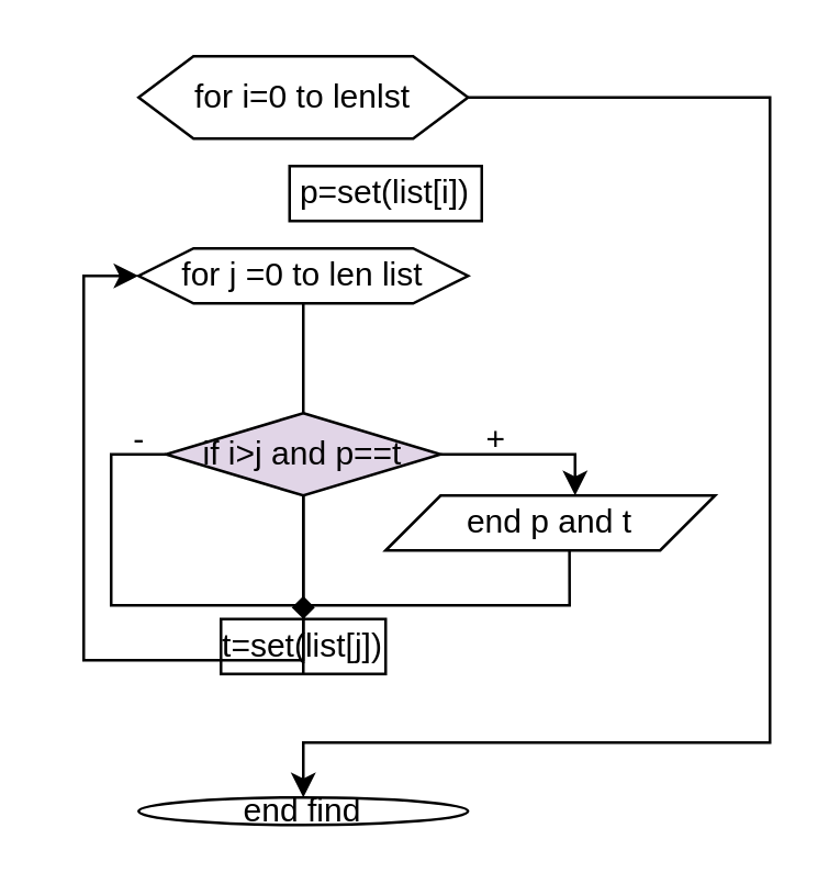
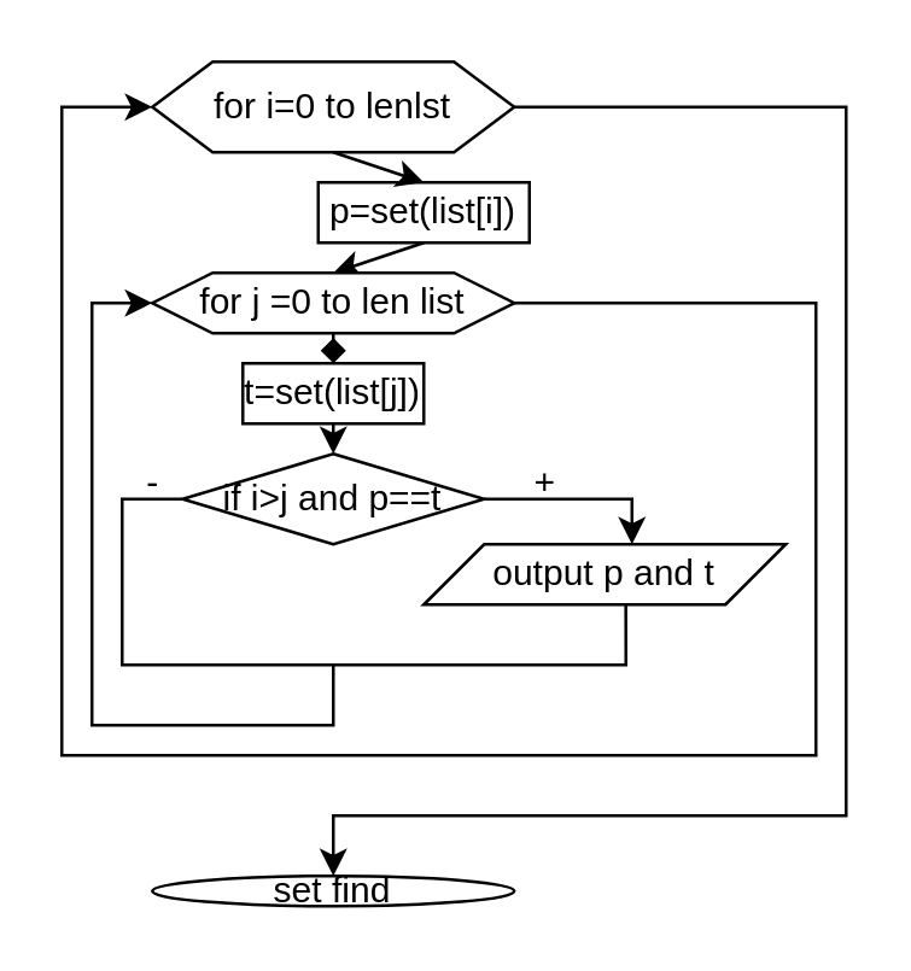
  <mxCell id="0" />
  <mxCell id="1" parent="0" />
  <mxCell id="2" value="for i=0 to lenlst" style="shape=hexagon;perimeter=hexagonPerimeter2;whiteSpace=wrap;html=1;fixedSize=1;" vertex="1" parent="1"><mxGeometry x="50" y="20" width="120" height="30" as="geometry" /></mxCell>
  <mxCell id="3" value="p=set(list[i])" style="rounded=0;whiteSpace=wrap;html=1;" vertex="1" parent="1"><mxGeometry x="105" y="60" width="70" height="20" as="geometry" /></mxCell>
+ <mxCell id="4" value="" style="endArrow=classic;html=1;rounded=0;exitX=0.5;exitY=1;exitDx=0;exitDy=0;entryX=0.5;entryY=0;entryDx=0;entryDy=0;" edge="1" parent="1" source="2" target="3"><mxGeometry width="50" height="50" relative="1" as="geometry"><mxPoint y="340" as="sourcePoint" x="-90" /><mxPoint x="-40" y="290" as="targetPoint" /></mxGeometry></mxCell>
+ <mxCell id="5" value="" style="endArrow=classic;html=1;rounded=0;exitX=0.5;exitY=1;exitDx=0;exitDy=0;entryX=0.5;entryY=0;entryDx=0;entryDy=0;" edge="1" parent="1" source="3" target="6"><mxGeometry width="50" height="50" relative="1" as="geometry"><mxPoint x="-50" y="240" as="sourcePoint" /><mxPoint x="0" y="190" as="targetPoint" /></mxGeometry></mxCell>
  <mxCell id="6" value="for j =0 to len list" style="shape=hexagon;perimeter=hexagonPerimeter2;whiteSpace=wrap;html=1;fixedSize=1;" vertex="1" parent="1"><mxGeometry x="50" y="90" width="120" height="20" as="geometry" /></mxCell>
  <mxCell id="7" value="" style="endArrow=diamond;html=1;rounded=0;exitX=0.5;exitY=1;exitDx=0;exitDy=0;entryX=0.5;entryY=0;entryDx=0;entryDy=0;" edge="1" parent="1" source="6" target="8"><mxGeometry width="50" height="50" relative="1" as="geometry"><mxPoint x="90" y="280" as="sourcePoint" /><mxPoint x="30" y="170" as="targetPoint" /><Array as="points" /></mxGeometry></mxCell>
- <mxCell id="8" value="t=set(list[j])" style="rounded=0;whiteSpace=wrap;html=1;" vertex="1" parent="1"><mxGeometry x="80" y="225" width="60" height="20" as="geometry" /></mxCell>
+ <mxCell id="8" value="t=set(list[j])" style="rounded=0;whiteSpace=wrap;html=1;" vertex="1" parent="1"><mxGeometry x="80" y="120" width="60" height="20" as="geometry" /></mxCell>
  <mxCell id="9" value="" style="endArrow=classic;html=1;rounded=0;exitX=0.5;exitY=1;exitDx=0;exitDy=0;entryX=0.5;entryY=0;entryDx=0;entryDy=0;" edge="1" parent="1" source="8" target="10"><mxGeometry width="50" height="50" relative="1" as="geometry"><mxPoint x="90" y="280" as="sourcePoint" /><mxPoint x="140" y="230" as="targetPoint" /></mxGeometry></mxCell>
- <mxCell id="10" value="if i&amp;gt;j and p==t" style="rhombus;whiteSpace=wrap;html=1;fillColor=#e1d5e7;" vertex="1" parent="1"><mxGeometry x="60" y="150" width="100" height="30" as="geometry" /></mxCell>
+ <mxCell id="10" value="if i&amp;gt;j and p==t" style="rhombus;whiteSpace=wrap;html=1;" vertex="1" parent="1"><mxGeometry x="60" y="150" width="100" height="30" as="geometry" /></mxCell>
  <mxCell id="11" value="" style="endArrow=classic;html=1;rounded=0;exitX=1;exitY=0.5;exitDx=0;exitDy=0;entryX=0.575;entryY=0;entryDx=0;entryDy=0;entryPerimeter=0;" edge="1" parent="1" source="10" target="12"><mxGeometry width="50" height="50" relative="1" as="geometry"><mxPoint x="210" y="260" as="sourcePoint" /><mxPoint x="260" y="210" as="targetPoint" /><Array as="points"><mxPoint x="209" y="165" /></Array></mxGeometry></mxCell>
- <mxCell id="12" value="end p and t" style="shape=parallelogram;perimeter=parallelogramPerimeter;whiteSpace=wrap;html=1;fixedSize=1;" vertex="1" parent="1"><mxGeometry x="140" y="180" width="120" height="20" as="geometry" /></mxCell>
+ <mxCell id="12" value="output p and t" style="shape=parallelogram;perimeter=parallelogramPerimeter;whiteSpace=wrap;html=1;fixedSize=1;" vertex="1" parent="1"><mxGeometry x="140" y="180" width="120" height="20" as="geometry" /></mxCell>
  <mxCell id="13" value="+" style="text;html=1;align=center;verticalAlign=middle;resizable=0;points=[];autosize=1;strokeColor=none;fillColor=none;" vertex="1" parent="1"><mxGeometry x="165" y="145" width="30" height="30" as="geometry" /></mxCell>
  <mxCell id="14" value="" style="endArrow=none;html=1;rounded=0;exitX=0;exitY=0.5;exitDx=0;exitDy=0;entryX=0.558;entryY=1;entryDx=0;entryDy=0;entryPerimeter=0;" edge="1" parent="1" source="10" target="12"><mxGeometry width="50" height="50" relative="1" as="geometry"><mxPoint x="-110" y="280" as="sourcePoint" /><mxPoint x="-60" y="230" as="targetPoint" /><Array as="points"><mxPoint x="40" y="165" /><mxPoint x="40" y="220" /><mxPoint x="207" y="220" /></Array></mxGeometry></mxCell>
  <mxCell id="15" value="-" style="text;html=1;align=center;verticalAlign=middle;resizable=0;points=[];autosize=1;strokeColor=none;fillColor=none;" vertex="1" parent="1"><mxGeometry x="35" y="145" width="30" height="30" as="geometry" /></mxCell>
  <mxCell id="16" value="" style="endArrow=classic;html=1;rounded=0;entryX=0;entryY=0.5;entryDx=0;entryDy=0;" edge="1" parent="1" target="6"><mxGeometry width="50" height="50" relative="1" as="geometry"><mxPoint x="110" y="220" as="sourcePoint" /><mxPoint x="10" y="300" as="targetPoint" /><Array as="points"><mxPoint x="110" y="240" /><mxPoint x="30" y="240" /><mxPoint x="30" y="100" /></Array></mxGeometry></mxCell>
+ <mxCell id="17" value="" style="endArrow=classic;html=1;rounded=0;exitX=1;exitY=0.5;exitDx=0;exitDy=0;entryX=0;entryY=0.5;entryDx=0;entryDy=0;" edge="1" parent="1" source="6" target="2"><mxGeometry width="50" height="50" relative="1" as="geometry"><mxPoint x="220" y="110" as="sourcePoint" /><mxPoint x="270" y="60" as="targetPoint" /><Array as="points"><mxPoint x="270" y="100" /><mxPoint x="270" y="250" /><mxPoint x="20" y="250" /><mxPoint x="20" y="35" /></Array></mxGeometry></mxCell>
  <mxCell id="18" value="" style="endArrow=classic;html=1;rounded=0;exitX=1;exitY=0.5;exitDx=0;exitDy=0;" edge="1" parent="1" source="2"><mxGeometry width="50" height="50" relative="1" as="geometry"><mxPoint x="270" y="50" as="sourcePoint" /><mxPoint x="110" y="290" as="targetPoint" /><Array as="points"><mxPoint x="280" y="35" /><mxPoint x="280" y="270" /><mxPoint x="110" y="270" /></Array></mxGeometry></mxCell>
- <mxCell id="19" value="end find" style="ellipse;whiteSpace=wrap;html=1;" vertex="1" parent="1"><mxGeometry x="50" y="290" width="120" height="10" as="geometry" /></mxCell>
+ <mxCell id="19" value="set find" style="ellipse;whiteSpace=wrap;html=1;" vertex="1" parent="1"><mxGeometry x="50" y="290" width="120" height="10" as="geometry" /></mxCell>
